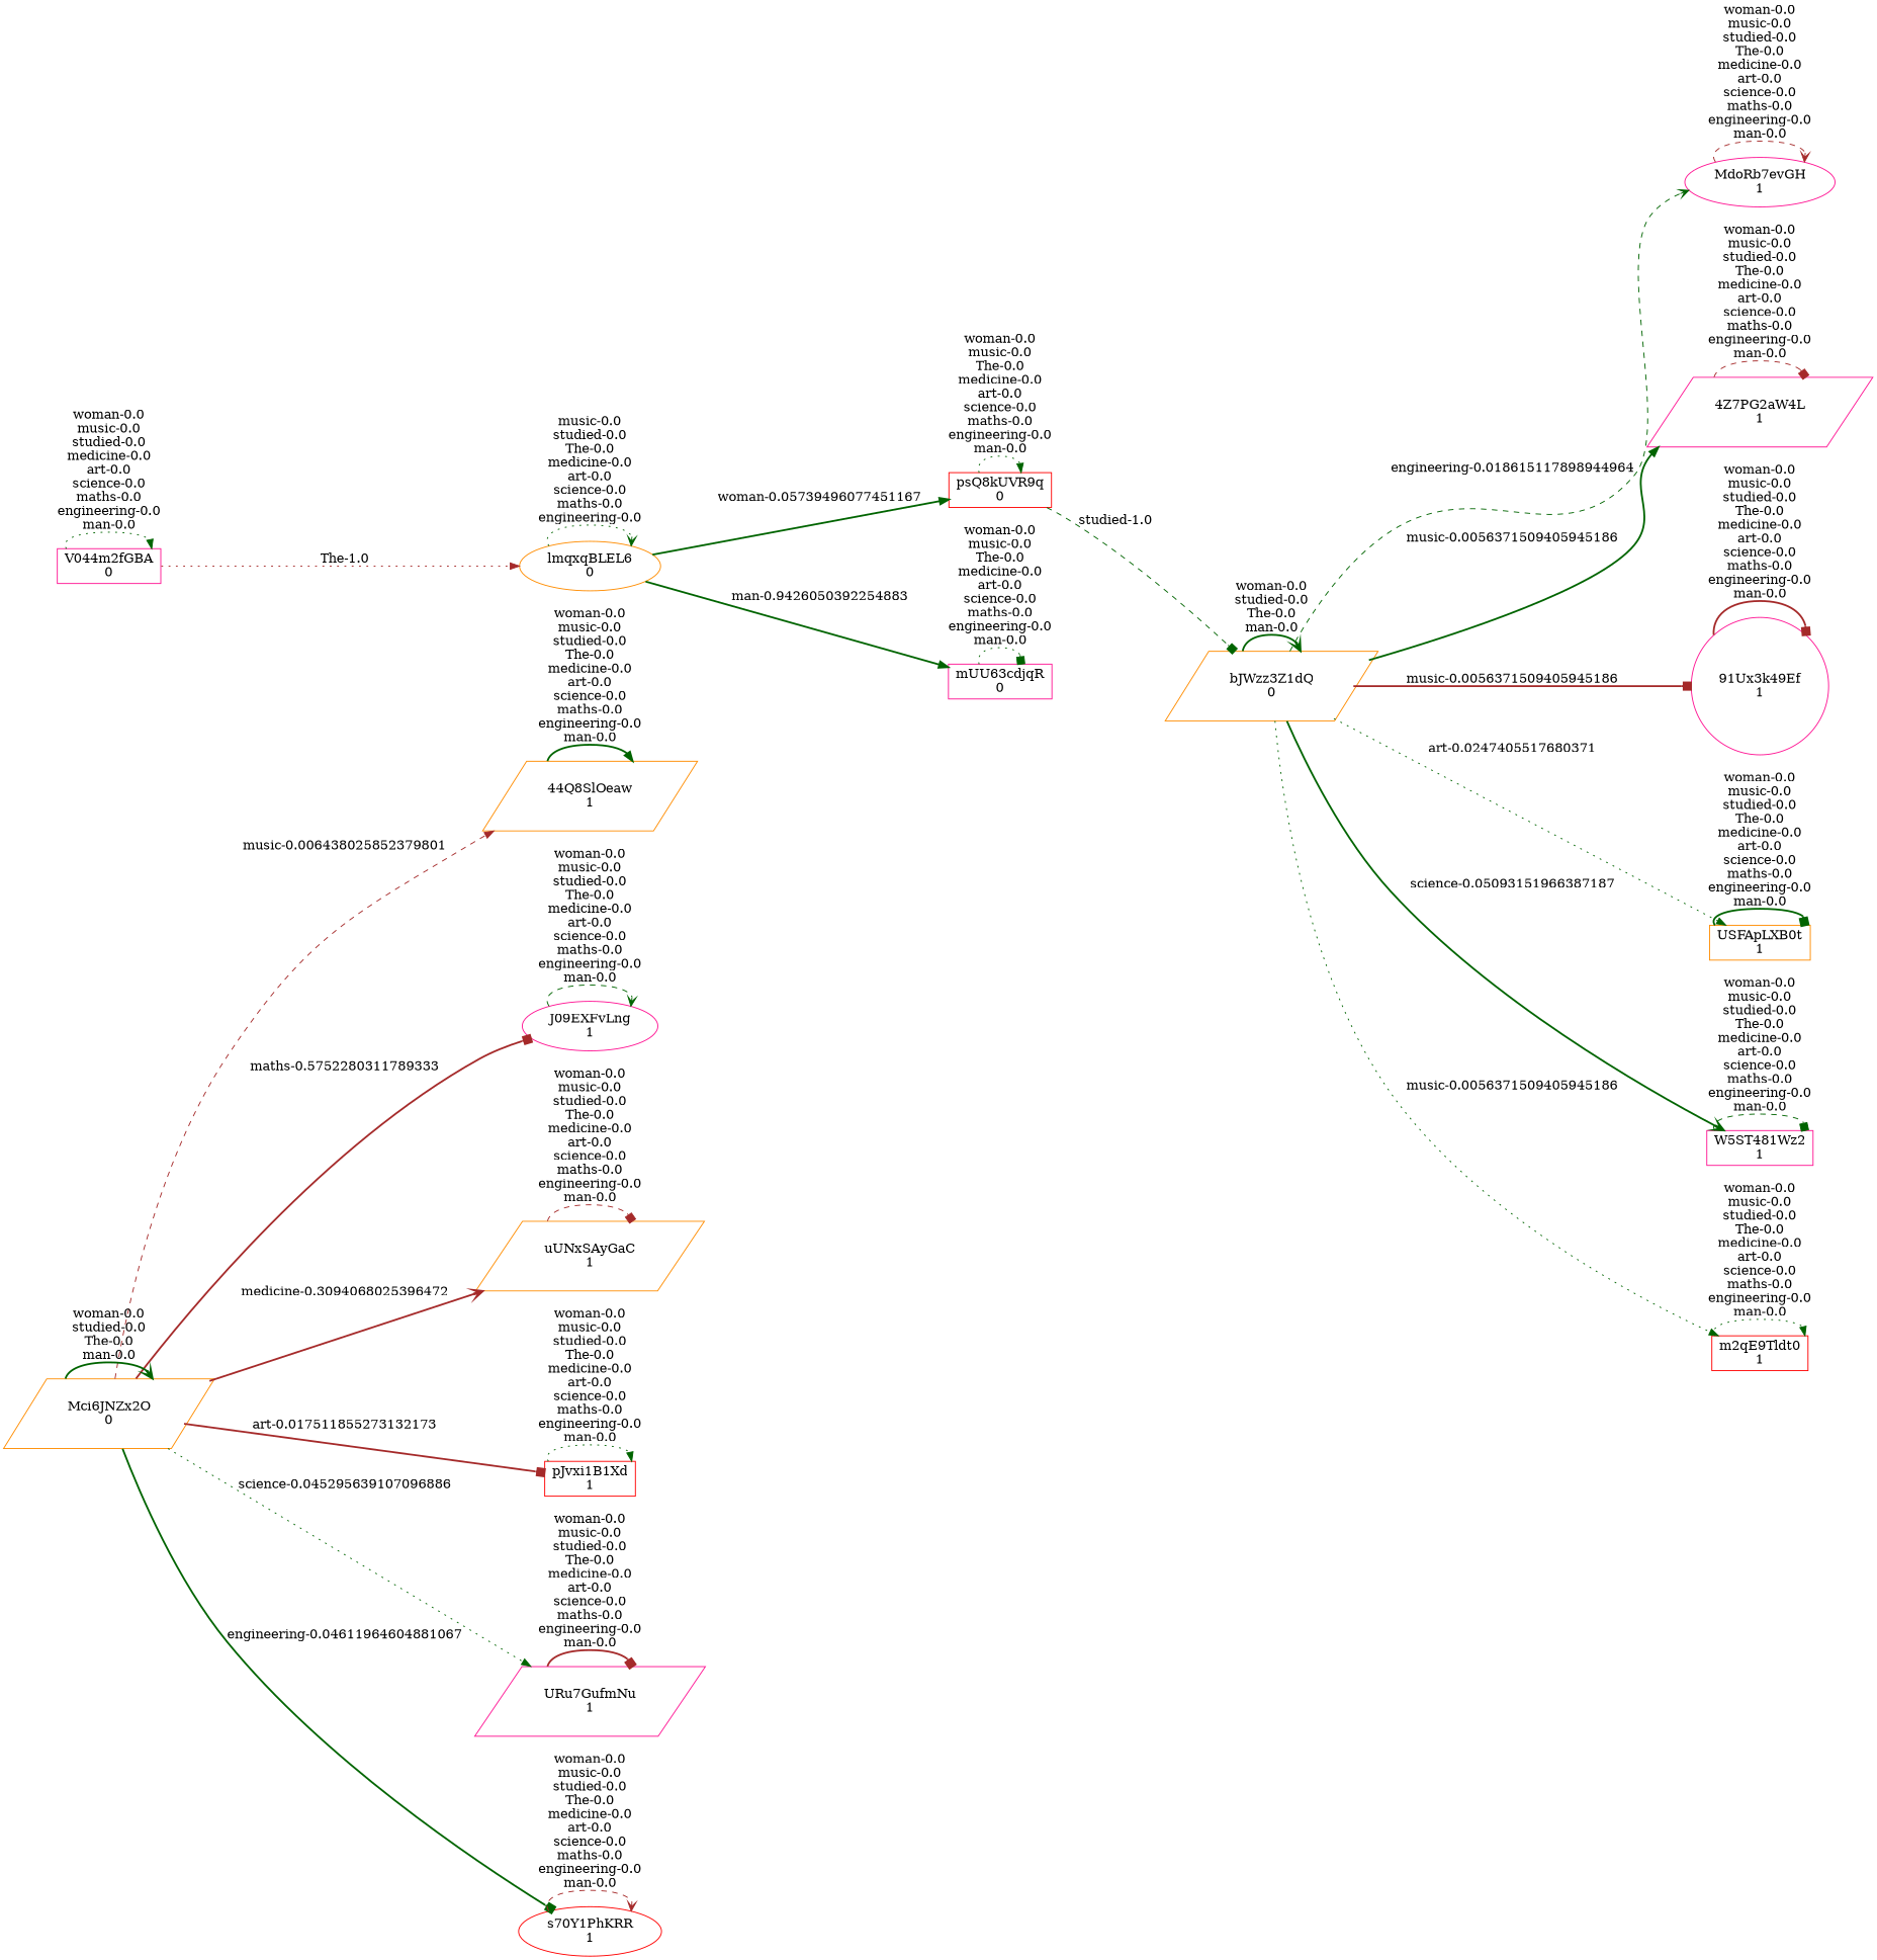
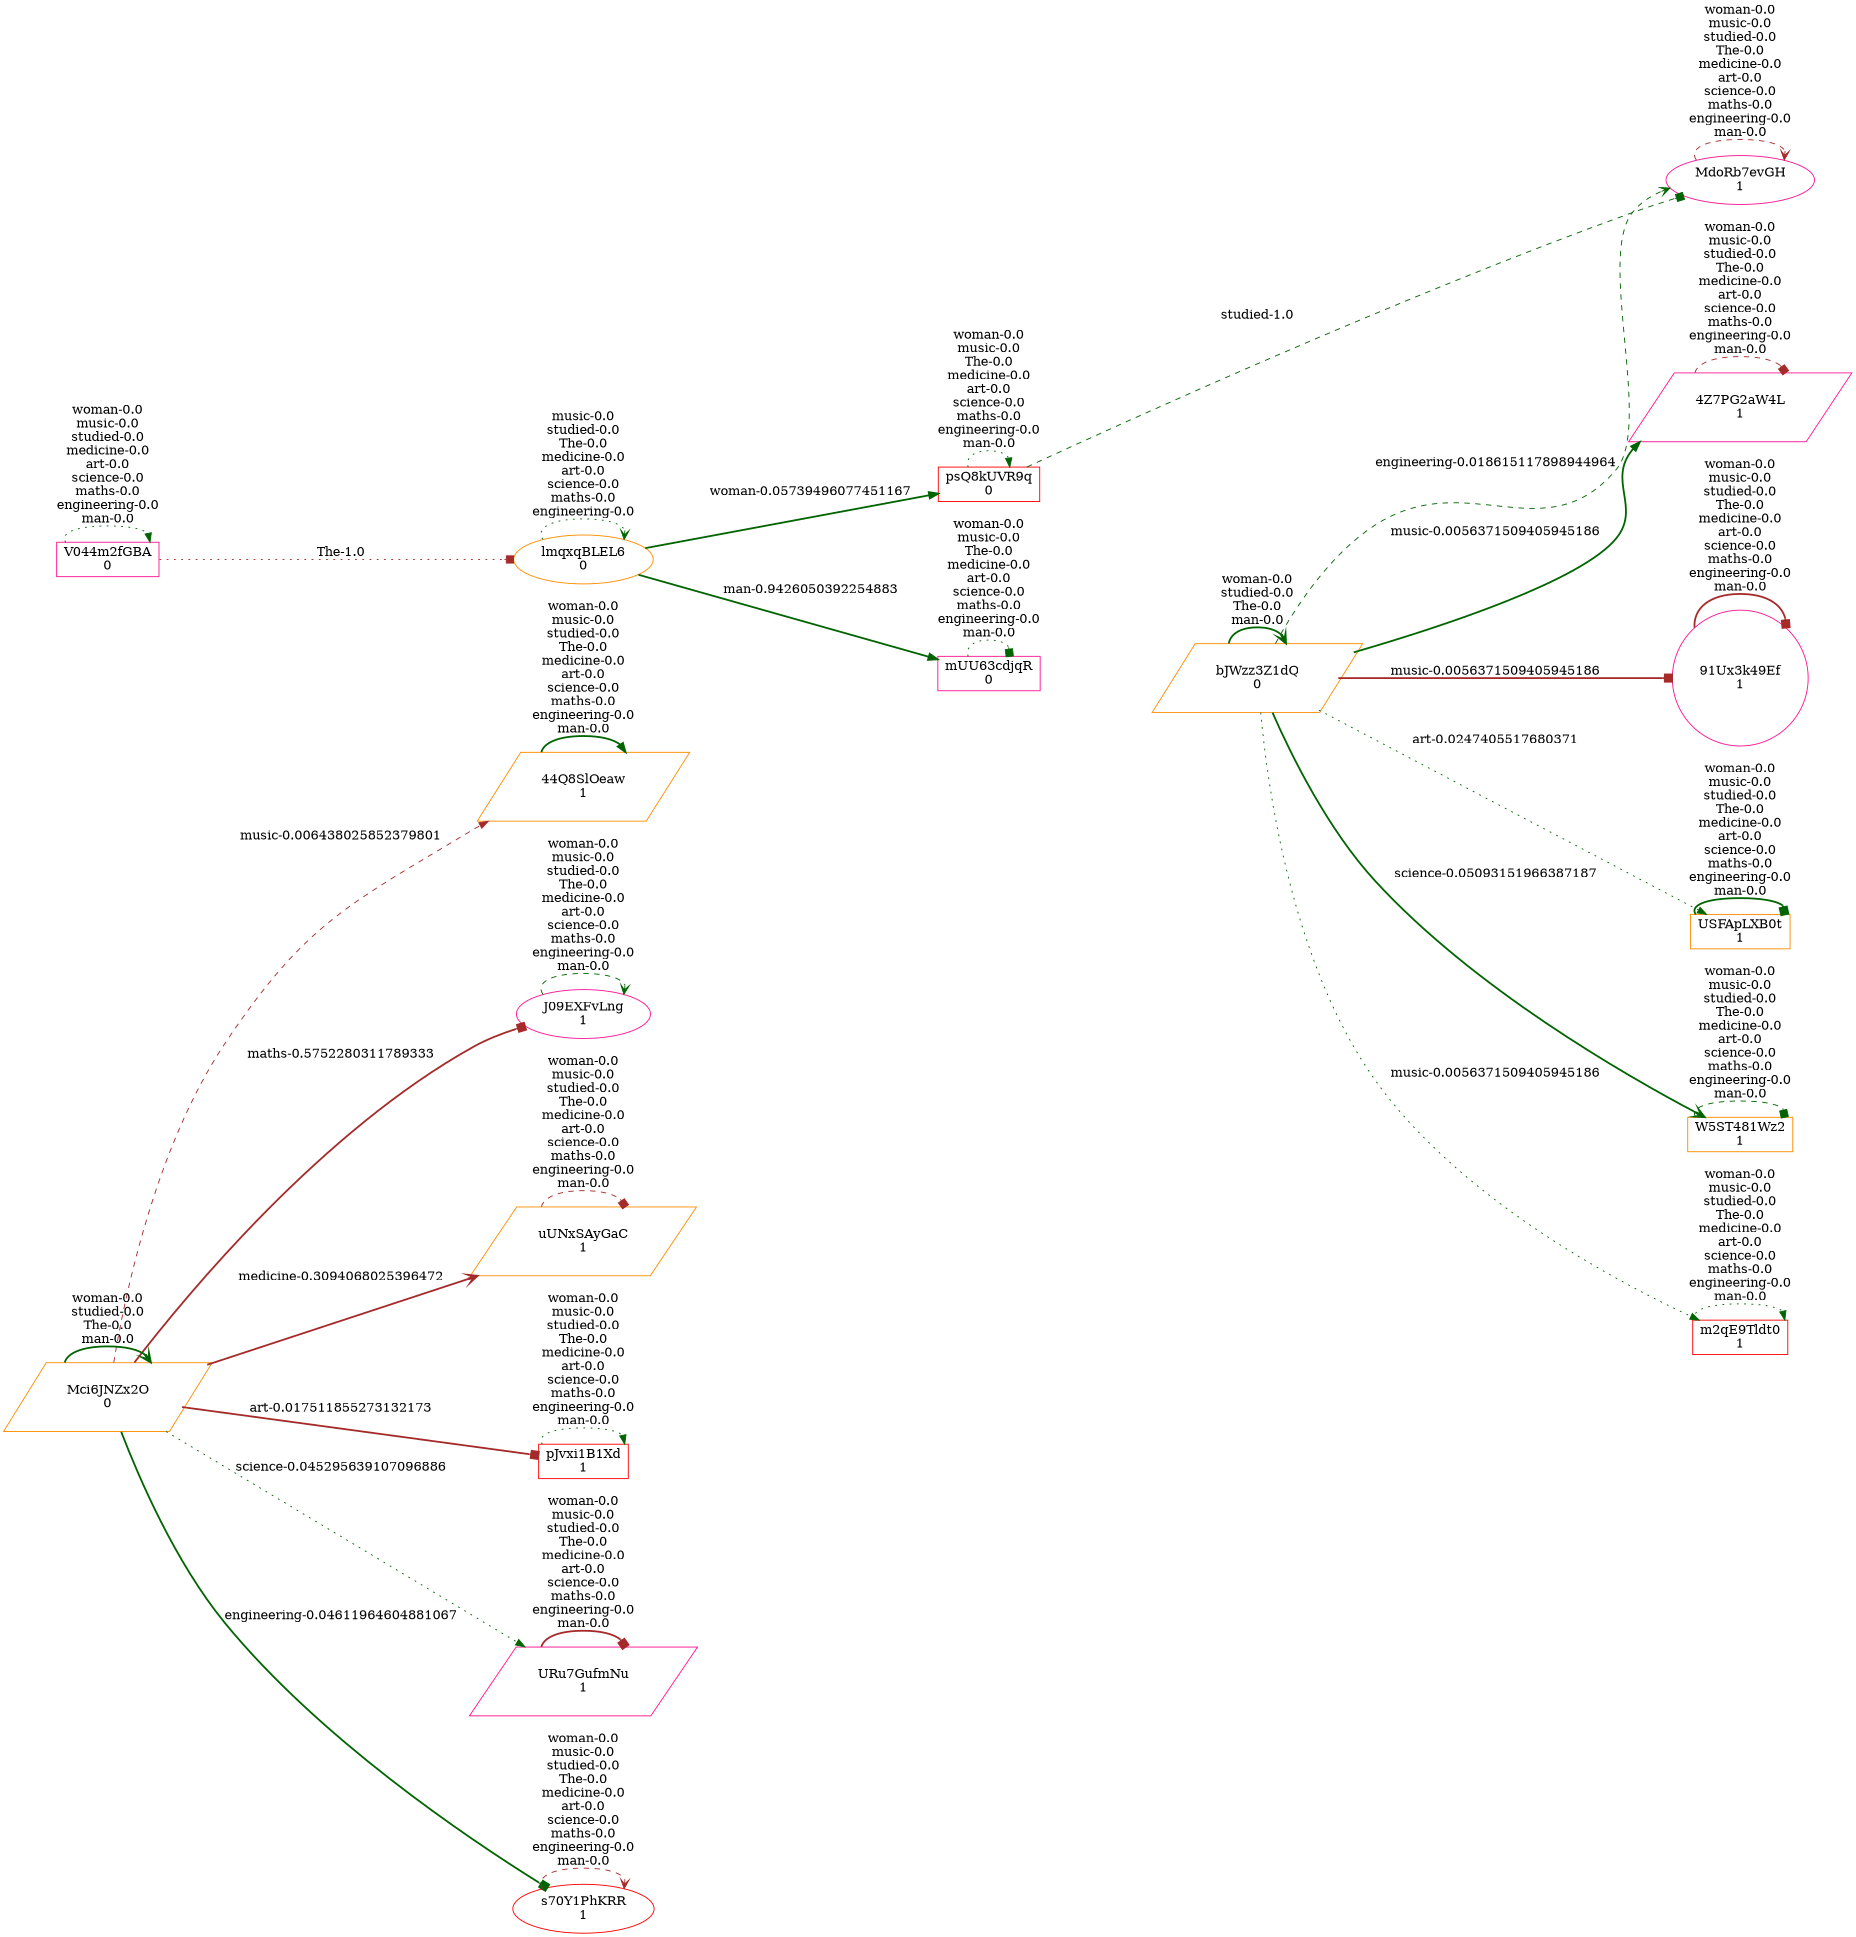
  digraph {
    rankdir=LR
    node [color=darkorange shape=box]
    edge [arrowhead=box color=darkgreen style=bold]
    n1 [label="44Q8SlOeaw\n1" shape=parallelogram]
    n2 [color=deeppink label="4Z7PG2aW4L\n1" shape=parallelogram]
    n3 [color=deeppink label="91Ux3k49Ef\n1" shape=circle]
    n4 [color=deeppink label="J09EXFvLng\n1" shape=ellipse]
    n5 [label="Mci6JNZx2O\n0" shape=parallelogram]
    n6 [label="uUNxSAyGaC\n1" shape=parallelogram]
    n7 [color=red label="pJvxi1B1Xd\n1"]
    n8 [color=deeppink label="URu7GufmNu\n1" shape=parallelogram]
    n9 [color=red label="s70Y1PhKRR\n1" shape=ellipse]
    n10 [color=deeppink label="MdoRb7evGH\n1" shape=ellipse]
    n11 [label="USFApLXB0t\n1"]
    n12 [color=deeppink label="V044m2fGBA\n0"]
    n13 [label="lmqxqBLEL6\n0" shape=ellipse]
    n14 [color=red label="psQ8kUVR9q\n0"]
    n15 [color=deeppink label="mUU63cdjqR\n0"]
    n16 [label="bJWzz3Z1dQ\n0" shape=parallelogram]
-   n17 [color=deeppink label="W5ST481Wz2\n1"]
+   n17 [label="W5ST481Wz2\n1"]
    n18 [color=red label="m2qE9Tldt0\n1"]
    n1 -> n1 [arrowhead=normal label="woman-0.0\nmusic-0.0\nstudied-0.0\nThe-0.0\nmedicine-0.0\nart-0.0\nscience-0.0\nmaths-0.0\nengineering-0.0\nman-0.0"]
    n2 -> n2 [color=brown label="woman-0.0\nmusic-0.0\nstudied-0.0\nThe-0.0\nmedicine-0.0\nart-0.0\nscience-0.0\nmaths-0.0\nengineering-0.0\nman-0.0" style=dashed]
    n3 -> n3 [color=brown label="woman-0.0\nmusic-0.0\nstudied-0.0\nThe-0.0\nmedicine-0.0\nart-0.0\nscience-0.0\nmaths-0.0\nengineering-0.0\nman-0.0"]
    n4 -> n4 [arrowhead=vee label="woman-0.0\nmusic-0.0\nstudied-0.0\nThe-0.0\nmedicine-0.0\nart-0.0\nscience-0.0\nmaths-0.0\nengineering-0.0\nman-0.0" style=dashed]
    n5 -> n1 [arrowhead=normal color=brown label="music-0.006438025852379801" style=dashed]
    n5 -> n4 [color=brown label="maths-0.5752280311789333"]
    n5 -> n5 [arrowhead=vee label="woman-0.0\nstudied-0.0\nThe-0.0\nman-0.0"]
    n5 -> n6 [arrowhead=vee color=brown label="medicine-0.3094068025396472"]
    n5 -> n7 [color=brown label="art-0.017511855273132173"]
    n5 -> n8 [arrowhead=normal label="science-0.045295639107096886" style=dotted]
    n5 -> n9 [label="engineering-0.04611964604881067"]
    n6 -> n6 [color=brown label="woman-0.0\nmusic-0.0\nstudied-0.0\nThe-0.0\nmedicine-0.0\nart-0.0\nscience-0.0\nmaths-0.0\nengineering-0.0\nman-0.0" style=dashed]
    n7 -> n7 [arrowhead=normal label="woman-0.0\nmusic-0.0\nstudied-0.0\nThe-0.0\nmedicine-0.0\nart-0.0\nscience-0.0\nmaths-0.0\nengineering-0.0\nman-0.0" style=dotted]
    n8 -> n8 [color=brown label="woman-0.0\nmusic-0.0\nstudied-0.0\nThe-0.0\nmedicine-0.0\nart-0.0\nscience-0.0\nmaths-0.0\nengineering-0.0\nman-0.0"]
    n9 -> n9 [arrowhead=vee color=brown label="woman-0.0\nmusic-0.0\nstudied-0.0\nThe-0.0\nmedicine-0.0\nart-0.0\nscience-0.0\nmaths-0.0\nengineering-0.0\nman-0.0" style=dashed]
    n10 -> n10 [arrowhead=vee color=brown label="woman-0.0\nmusic-0.0\nstudied-0.0\nThe-0.0\nmedicine-0.0\nart-0.0\nscience-0.0\nmaths-0.0\nengineering-0.0\nman-0.0" style=dashed]
    n11 -> n11 [label="woman-0.0\nmusic-0.0\nstudied-0.0\nThe-0.0\nmedicine-0.0\nart-0.0\nscience-0.0\nmaths-0.0\nengineering-0.0\nman-0.0"]
    n12 -> n12 [arrowhead=normal label="woman-0.0\nmusic-0.0\nstudied-0.0\nmedicine-0.0\nart-0.0\nscience-0.0\nmaths-0.0\nengineering-0.0\nman-0.0" style=dotted]
-   n12 -> n13 [arrowhead=normal color=brown label="The-1.0" style=dotted]
+   n12 -> n13 [color=brown label="The-1.0" style=dotted]
    n13 -> n13 [arrowhead=vee label="music-0.0\nstudied-0.0\nThe-0.0\nmedicine-0.0\nart-0.0\nscience-0.0\nmaths-0.0\nengineering-0.0" style=dotted]
    n13 -> n14 [arrowhead=normal label="woman-0.05739496077451167"]
    n13 -> n15 [arrowhead=normal label="man-0.9426050392254883"]
    n14 -> n14 [arrowhead=normal label="woman-0.0\nmusic-0.0\nThe-0.0\nmedicine-0.0\nart-0.0\nscience-0.0\nmaths-0.0\nengineering-0.0\nman-0.0" style=dotted]
-   n14 -> n16 [label="studied-1.0" style=dashed]
+   n14 -> n10 [label="studied-1.0" style=dashed]
    n15 -> n15 [label="woman-0.0\nmusic-0.0\nThe-0.0\nmedicine-0.0\nart-0.0\nscience-0.0\nmaths-0.0\nengineering-0.0\nman-0.0" style=dotted]
    n16 -> n2 [arrowhead=normal label="music-0.0056371509405945186"]
    n16 -> n3 [color=brown label="music-0.0056371509405945186"]
    n16 -> n10 [arrowhead=vee label="engineering-0.018615117898944964" style=dashed]
    n16 -> n11 [arrowhead=normal label="art-0.0247405517680371" style=dotted]
    n16 -> n16 [arrowhead=vee label="woman-0.0\nstudied-0.0\nThe-0.0\nman-0.0"]
    n16 -> n17 [arrowhead=vee label="science-0.05093151966387187"]
    n16 -> n18 [arrowhead=normal label="music-0.0056371509405945186" style=dotted]
    n17 -> n17 [label="woman-0.0\nmusic-0.0\nstudied-0.0\nThe-0.0\nmedicine-0.0\nart-0.0\nscience-0.0\nmaths-0.0\nengineering-0.0\nman-0.0" style=dashed]
    n18 -> n18 [arrowhead=normal label="woman-0.0\nmusic-0.0\nstudied-0.0\nThe-0.0\nmedicine-0.0\nart-0.0\nscience-0.0\nmaths-0.0\nengineering-0.0\nman-0.0" style=dotted]
  }
